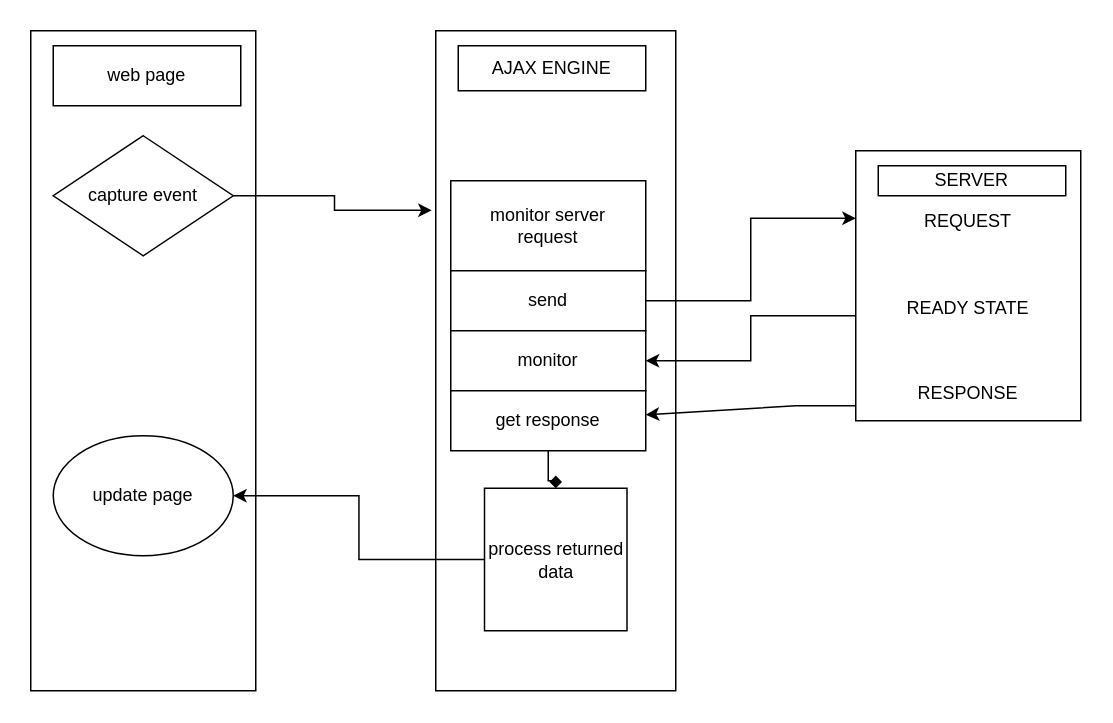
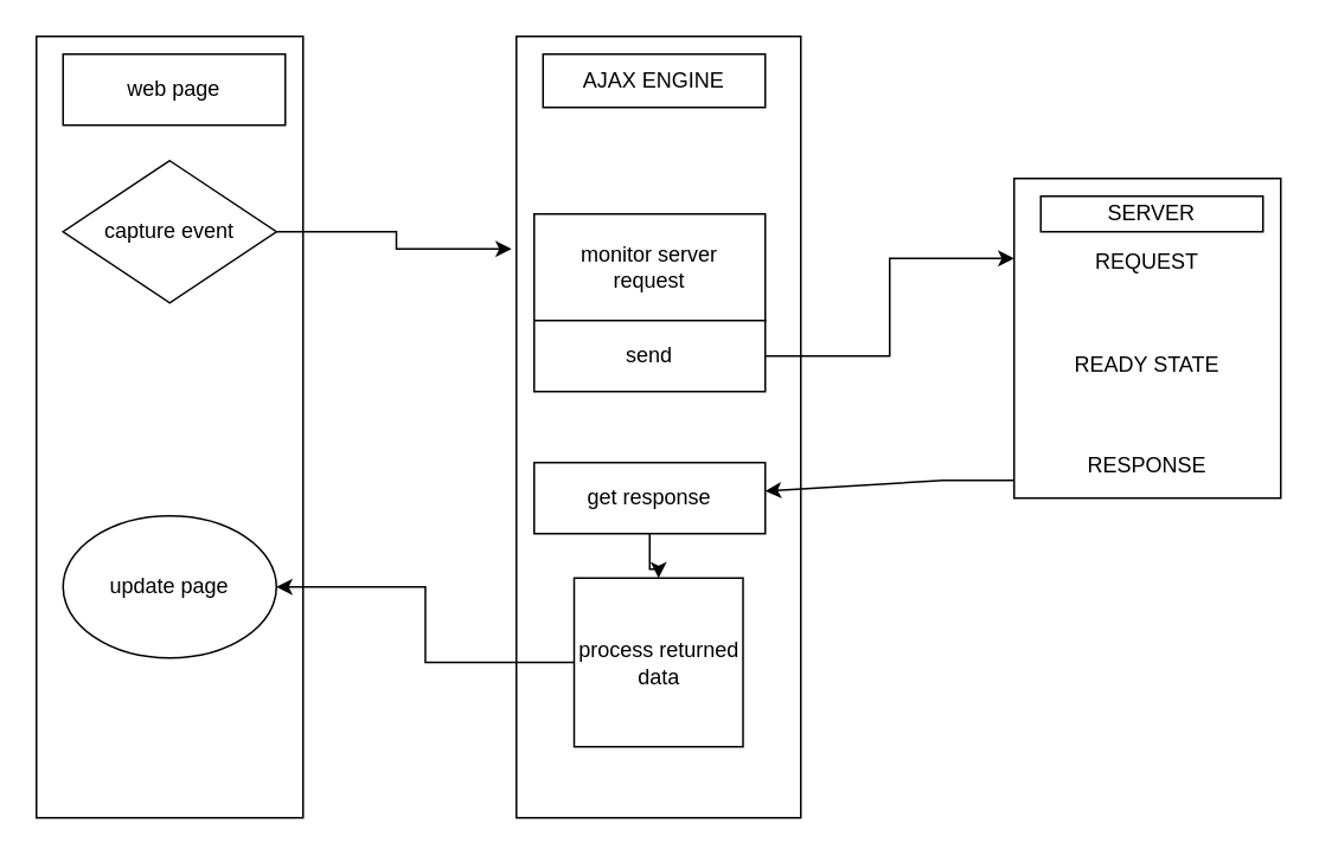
  <mxCell id="0" />
  <mxCell id="1" parent="0" />
  <mxCell id="2" value="" style="rounded=0;whiteSpace=wrap;html=1;" vertex="1" parent="1"><mxGeometry x="20" y="20" width="150" height="440" as="geometry" /></mxCell>
  <mxCell id="3" value="" style="rounded=0;whiteSpace=wrap;html=1;" vertex="1" parent="1"><mxGeometry x="290" y="20" width="160" height="440" as="geometry" /></mxCell>
  <mxCell id="4" style="edgeStyle=orthogonalEdgeStyle;rounded=0;orthogonalLoop=1;jettySize=auto;html=1;exitX=1;exitY=0.5;exitDx=0;exitDy=0;entryX=-0.017;entryY=0.272;entryDx=0;entryDy=0;entryPerimeter=0;" edge="1" parent="1" source="5" target="3"><mxGeometry relative="1" as="geometry" /></mxCell>
  <mxCell id="5" value="capture event" style="rhombus;whiteSpace=wrap;html=1;" vertex="1" parent="1"><mxGeometry x="35" y="90" width="120" height="80" as="geometry" /></mxCell>
  <mxCell id="6" value="update page" style="ellipse;whiteSpace=wrap;html=1;" vertex="1" parent="1"><mxGeometry x="35" y="290" width="120" height="80" as="geometry" /></mxCell>
  <mxCell id="7" value="monitor server&lt;br&gt;request" style="rounded=0;whiteSpace=wrap;html=1;" vertex="1" parent="1"><mxGeometry x="300" y="120" width="130" height="60" as="geometry" /></mxCell>
  <mxCell id="8" style="edgeStyle=orthogonalEdgeStyle;rounded=0;orthogonalLoop=1;jettySize=auto;html=1;entryX=0;entryY=0.25;entryDx=0;entryDy=0;" edge="1" parent="1" source="9" target="16"><mxGeometry relative="1" as="geometry" /></mxCell>
  <mxCell id="9" value="send" style="rounded=0;whiteSpace=wrap;html=1;" vertex="1" parent="1"><mxGeometry x="300" y="180" width="130" height="40" as="geometry" /></mxCell>
- <mxCell id="10" value="monitor" style="rounded=0;whiteSpace=wrap;html=1;" vertex="1" parent="1"><mxGeometry x="300" y="220" width="130" height="40" as="geometry" /></mxCell>
- <mxCell id="11" style="edgeStyle=orthogonalEdgeStyle;rounded=0;orthogonalLoop=1;jettySize=auto;html=1;entryX=0.5;entryY=0;entryDx=0;entryDy=0;endArrow=diamond;" edge="1" parent="1" source="12" target="14"><mxGeometry relative="1" as="geometry" /></mxCell>
+ <mxCell id="11" style="edgeStyle=orthogonalEdgeStyle;rounded=0;orthogonalLoop=1;jettySize=auto;html=1;entryX=0.5;entryY=0;entryDx=0;entryDy=0;" edge="1" parent="1" source="12" target="14"><mxGeometry relative="1" as="geometry" /></mxCell>
  <mxCell id="12" value="get response" style="rounded=0;whiteSpace=wrap;html=1;" vertex="1" parent="1"><mxGeometry x="300" y="260" width="130" height="40" as="geometry" /></mxCell>
  <mxCell id="13" style="edgeStyle=orthogonalEdgeStyle;rounded=0;orthogonalLoop=1;jettySize=auto;html=1;fontStyle=1" edge="1" parent="1" source="14" target="6"><mxGeometry relative="1" as="geometry" /></mxCell>
  <mxCell id="14" value="process returned&lt;br&gt;data" style="whiteSpace=wrap;html=1;aspect=fixed;" vertex="1" parent="1"><mxGeometry x="322.5" y="325" width="95" height="95" as="geometry" /></mxCell>
- <mxCell id="15" style="edgeStyle=orthogonalEdgeStyle;rounded=0;orthogonalLoop=1;jettySize=auto;html=1;entryX=1;entryY=0.5;entryDx=0;entryDy=0;" edge="1" parent="1" source="16" target="10"><mxGeometry relative="1" as="geometry"><Array as="points"><mxPoint x="500" y="210" /><mxPoint x="500" y="240" /></Array></mxGeometry></mxCell>
  <mxCell id="16" value="&lt;br&gt;&lt;br&gt;REQUEST&lt;br&gt;&lt;br&gt;&lt;br&gt;&lt;br&gt;READY STATE&lt;br&gt;&lt;br&gt;&lt;br&gt;&lt;br&gt;RESPONSE" style="rounded=0;whiteSpace=wrap;html=1;" vertex="1" parent="1"><mxGeometry x="570" y="100" width="150" height="180" as="geometry" /></mxCell>
  <mxCell id="17" value="web page" style="rounded=0;whiteSpace=wrap;html=1;" vertex="1" parent="1"><mxGeometry x="35" y="30" width="125" height="40" as="geometry" /></mxCell>
  <mxCell id="18" value="AJAX ENGINE" style="rounded=0;whiteSpace=wrap;html=1;" vertex="1" parent="1"><mxGeometry x="305" y="30" width="125" height="30" as="geometry" /></mxCell>
  <mxCell id="19" value="" style="endArrow=classic;html=1;rounded=0;" edge="1" parent="1" target="12"><mxGeometry width="50" height="50" relative="1" as="geometry"><mxPoint x="570" y="270" as="sourcePoint" /><mxPoint x="530" y="190" as="targetPoint" /><Array as="points"><mxPoint x="530" y="270" /></Array></mxGeometry></mxCell>
  <mxCell id="20" value="SERVER" style="rounded=0;whiteSpace=wrap;html=1;" vertex="1" parent="1"><mxGeometry x="585" y="110" width="125" height="20" as="geometry" /></mxCell>
